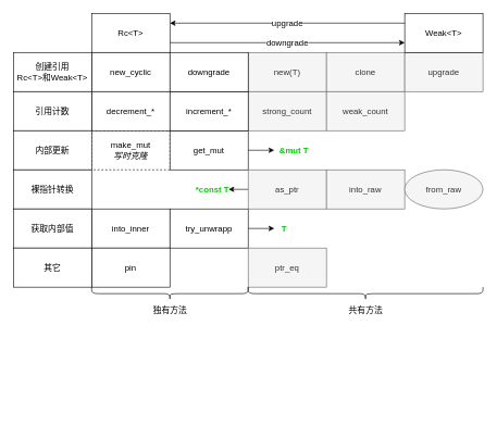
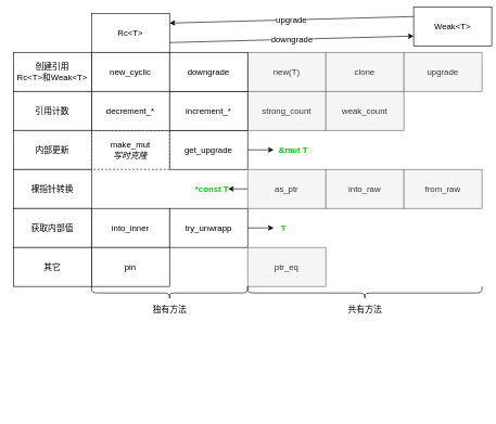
  <mxCell id="0" />
  <mxCell id="1" parent="0" />
  <mxCell id="2" value="Rc&amp;lt;T&amp;gt;" style="rounded=0;whiteSpace=wrap;html=1;fontSize=13;" vertex="1" parent="1"><mxGeometry x="140" y="20" width="120" height="60" as="geometry" /></mxCell>
  <mxCell id="3" value="new(T)" style="rounded=0;whiteSpace=wrap;html=1;fillColor=#f5f5f5;strokeColor=#666666;fontColor=#333333;fontSize=13;" vertex="1" parent="1"><mxGeometry x="380" y="80" width="120" height="60" as="geometry" /></mxCell>
  <mxCell id="4" value="new_cyclic" style="rounded=0;whiteSpace=wrap;html=1;fontSize=13;" vertex="1" parent="1"><mxGeometry x="140" y="80" width="120" height="60" as="geometry" /></mxCell>
  <mxCell id="5" value="into_inner" style="rounded=0;whiteSpace=wrap;html=1;fontSize=13;" vertex="1" parent="1"><mxGeometry x="140" y="320" width="120" height="60" as="geometry" /></mxCell>
  <mxCell id="6" value="try_unwrapp" style="rounded=0;whiteSpace=wrap;html=1;fontSize=13;" vertex="1" parent="1"><mxGeometry x="260" y="320" width="120" height="60" as="geometry" /></mxCell>
  <mxCell id="7" value="make_mut&lt;br&gt;&lt;i&gt;写时克隆&lt;/i&gt;" style="rounded=0;whiteSpace=wrap;html=1;fontSize=13;dashed=1;" vertex="1" parent="1"><mxGeometry x="140" y="200" width="120" height="60" as="geometry" /></mxCell>
- <mxCell id="8" value="get_mut" style="rounded=0;whiteSpace=wrap;html=1;fontSize=13;" vertex="1" parent="1"><mxGeometry x="260" y="200" width="120" height="60" as="geometry" /></mxCell>
+ <mxCell id="8" value="get_upgrade" style="rounded=0;whiteSpace=wrap;html=1;fontSize=13;" vertex="1" parent="1"><mxGeometry x="260" y="200" width="120" height="60" as="geometry" /></mxCell>
  <mxCell id="9" value="as_ptr" style="rounded=0;whiteSpace=wrap;html=1;fillColor=#f5f5f5;strokeColor=#666666;fontColor=#333333;fontSize=13;" vertex="1" parent="1"><mxGeometry x="380" y="260" width="120" height="60" as="geometry" /></mxCell>
  <mxCell id="10" value="into_raw" style="rounded=0;whiteSpace=wrap;html=1;fillColor=#f5f5f5;strokeColor=#666666;fontColor=#333333;fontSize=13;" vertex="1" parent="1"><mxGeometry x="500" y="260" width="120" height="60" as="geometry" /></mxCell>
- <mxCell id="11" value="from_raw" style="ellipse;whiteSpace=wrap;html=1;fillColor=#f5f5f5;strokeColor=#666666;fontColor=#333333;fontSize=13;" vertex="1" parent="1"><mxGeometry x="620" y="260" width="120" height="60" as="geometry" /></mxCell>
+ <mxCell id="11" value="from_raw" style="rounded=0;whiteSpace=wrap;html=1;fillColor=#f5f5f5;strokeColor=#666666;fontColor=#333333;fontSize=13;" vertex="1" parent="1"><mxGeometry x="620" y="260" width="120" height="60" as="geometry" /></mxCell>
  <mxCell id="12" value="strong_count" style="rounded=0;whiteSpace=wrap;html=1;fillColor=#f5f5f5;strokeColor=#666666;fontColor=#333333;fontSize=13;" vertex="1" parent="1"><mxGeometry x="380" y="140" width="120" height="60" as="geometry" /></mxCell>
  <mxCell id="13" value="decrement_*" style="rounded=0;whiteSpace=wrap;html=1;fontSize=13;" vertex="1" parent="1"><mxGeometry x="140" y="140" width="120" height="60" as="geometry" /></mxCell>
  <mxCell id="14" value="increment_*" style="rounded=0;whiteSpace=wrap;html=1;fontSize=13;" vertex="1" parent="1"><mxGeometry x="260" y="140" width="120" height="60" as="geometry" /></mxCell>
  <mxCell id="15" value="clone" style="rounded=0;whiteSpace=wrap;html=1;fillColor=#f5f5f5;strokeColor=#666666;fontColor=#333333;fontSize=13;" vertex="1" parent="1"><mxGeometry x="500" y="80" width="120" height="60" as="geometry" /></mxCell>
  <mxCell id="16" value="weak_count" style="rounded=0;whiteSpace=wrap;html=1;fillColor=#f5f5f5;strokeColor=#666666;fontColor=#333333;fontSize=13;" vertex="1" parent="1"><mxGeometry x="500" y="140" width="120" height="60" as="geometry" /></mxCell>
  <mxCell id="17" value="downgrade" style="rounded=0;whiteSpace=wrap;html=1;fontSize=13;" vertex="1" parent="1"><mxGeometry x="260" y="80" width="120" height="60" as="geometry" /></mxCell>
  <mxCell id="18" value="upgrade" style="rounded=0;whiteSpace=wrap;html=1;fillColor=#f5f5f5;strokeColor=#666666;fontColor=#333333;fontSize=13;" vertex="1" parent="1"><mxGeometry x="620" y="80" width="120" height="60" as="geometry" /></mxCell>
  <mxCell id="19" value="创建引用&lt;br style=&quot;font-size: 13px;&quot;&gt;Rc&amp;lt;T&amp;gt;和Weak&amp;lt;T&amp;gt;" style="rounded=0;whiteSpace=wrap;html=1;fontSize=13;" vertex="1" parent="1"><mxGeometry x="20" y="80" width="120" height="60" as="geometry" /></mxCell>
  <mxCell id="20" value="引用计数" style="rounded=0;whiteSpace=wrap;html=1;fontSize=13;" vertex="1" parent="1"><mxGeometry x="20" y="140" width="120" height="60" as="geometry" /></mxCell>
  <mxCell id="21" value="内部更新" style="rounded=0;whiteSpace=wrap;html=1;fontSize=13;" vertex="1" parent="1"><mxGeometry x="20" y="200" width="120" height="60" as="geometry" /></mxCell>
  <mxCell id="22" value="裸指针转换" style="rounded=0;whiteSpace=wrap;html=1;fontSize=13;" vertex="1" parent="1"><mxGeometry x="20" y="260" width="120" height="60" as="geometry" /></mxCell>
  <mxCell id="23" value="获取内部值" style="rounded=0;whiteSpace=wrap;html=1;fontSize=13;" vertex="1" parent="1"><mxGeometry x="20" y="320" width="120" height="60" as="geometry" /></mxCell>
  <mxCell id="24" value="ptr_eq" style="rounded=0;whiteSpace=wrap;html=1;fillColor=#f5f5f5;strokeColor=#666666;fontColor=#333333;fontSize=13;" vertex="1" parent="1"><mxGeometry x="380" y="380" width="120" height="60" as="geometry" /></mxCell>
  <mxCell id="25" value="pin" style="rounded=0;whiteSpace=wrap;html=1;fontSize=13;" vertex="1" parent="1"><mxGeometry x="140" y="380" width="120" height="60" as="geometry" /></mxCell>
  <mxCell id="26" value="其它" style="rounded=0;whiteSpace=wrap;html=1;fontSize=13;" vertex="1" parent="1"><mxGeometry x="20" y="380" width="120" height="60" as="geometry" /></mxCell>
- <mxCell id="27" value="Weak&amp;lt;T&amp;gt;" style="rounded=0;whiteSpace=wrap;html=1;fontSize=13;" vertex="1" parent="1"><mxGeometry x="620" y="20" width="120" height="60" as="geometry" /></mxCell>
+ <mxCell id="27" value="Weak&amp;lt;T&amp;gt;" style="rounded=0;whiteSpace=wrap;html=1;fontSize=13;" vertex="1" parent="1"><mxGeometry x="635" y="10" width="120" height="60" as="geometry" /></mxCell>
  <mxCell id="28" value="downgrade" style="endArrow=classic;html=1;rounded=0;exitX=1;exitY=0.75;exitDx=0;exitDy=0;entryX=0;entryY=0.75;entryDx=0;entryDy=0;fontSize=13;" edge="1" parent="1" source="2" target="27"><mxGeometry width="50" height="50" relative="1" as="geometry"><mxPoint x="330" y="360" as="sourcePoint" /><mxPoint x="380" y="310" as="targetPoint" /></mxGeometry></mxCell>
  <mxCell id="29" value="upgrade" style="endArrow=classic;html=1;rounded=0;exitX=0;exitY=0.25;exitDx=0;exitDy=0;entryX=1;entryY=0.25;entryDx=0;entryDy=0;fontSize=13;" edge="1" parent="1" source="27" target="2"><mxGeometry width="50" height="50" relative="1" as="geometry"><mxPoint x="330" y="360" as="sourcePoint" /><mxPoint x="380" y="310" as="targetPoint" /></mxGeometry></mxCell>
  <mxCell id="30" value="" style="endArrow=classic;html=1;rounded=0;exitX=1;exitY=0.5;exitDx=0;exitDy=0;fontSize=13;" edge="1" parent="1" source="8"><mxGeometry width="50" height="50" relative="1" as="geometry"><mxPoint x="330" y="360" as="sourcePoint" /><mxPoint x="420" y="230" as="targetPoint" /></mxGeometry></mxCell>
  <mxCell id="31" value="&lt;b&gt;&lt;font color=&quot;#00cc00&quot;&gt;&amp;amp;mut T&lt;/font&gt;&lt;/b&gt;" style="text;html=1;align=center;verticalAlign=middle;resizable=0;points=[];autosize=1;strokeColor=none;fillColor=none;fontSize=13;fontColor=#4D9900;" vertex="1" parent="1"><mxGeometry x="415" y="215" width="70" height="30" as="geometry" /></mxCell>
  <mxCell id="32" value="" style="endArrow=classic;html=1;rounded=0;exitX=1;exitY=0.5;exitDx=0;exitDy=0;fontSize=13;" edge="1" parent="1" source="6"><mxGeometry width="50" height="50" relative="1" as="geometry"><mxPoint x="390" y="240" as="sourcePoint" /><mxPoint x="420" y="350" as="targetPoint" /></mxGeometry></mxCell>
  <mxCell id="33" value="&lt;font color=&quot;#00cc00&quot;&gt;&lt;b&gt;T&lt;/b&gt;&lt;/font&gt;" style="text;html=1;align=center;verticalAlign=middle;resizable=0;points=[];autosize=1;strokeColor=none;fillColor=none;fontSize=13;" vertex="1" parent="1"><mxGeometry x="420" y="335" width="30" height="30" as="geometry" /></mxCell>
  <mxCell id="34" value="" style="endArrow=classic;html=1;rounded=0;exitX=0;exitY=0.5;exitDx=0;exitDy=0;fontSize=13;" edge="1" parent="1" source="9"><mxGeometry width="50" height="50" relative="1" as="geometry"><mxPoint x="330" y="360" as="sourcePoint" /><mxPoint x="350" y="290" as="targetPoint" /></mxGeometry></mxCell>
  <mxCell id="35" value="&lt;b&gt;&lt;font color=&quot;#00cc00&quot;&gt;*const T&lt;/font&gt;&lt;/b&gt;" style="text;html=1;align=center;verticalAlign=middle;resizable=0;points=[];autosize=1;strokeColor=none;fillColor=none;fontSize=13;" vertex="1" parent="1"><mxGeometry x="290" y="275" width="70" height="30" as="geometry" /></mxCell>
  <mxCell id="36" value="" style="shape=curlyBracket;whiteSpace=wrap;html=1;rounded=1;labelPosition=left;verticalLabelPosition=middle;align=right;verticalAlign=middle;rotation=-90;fontSize=13;" vertex="1" parent="1"><mxGeometry x="250" y="330" width="20" height="240" as="geometry" /></mxCell>
  <mxCell id="37" value="" style="shape=curlyBracket;whiteSpace=wrap;html=1;rounded=1;labelPosition=left;verticalLabelPosition=middle;align=right;verticalAlign=middle;rotation=-90;fontSize=13;" vertex="1" parent="1"><mxGeometry x="550" y="270" width="20" height="360" as="geometry" /></mxCell>
  <mxCell id="38" value="独有方法" style="text;html=1;align=center;verticalAlign=middle;resizable=0;points=[];autosize=1;strokeColor=none;fillColor=none;fontSize=13;" vertex="1" parent="1"><mxGeometry x="220" y="460" width="80" height="30" as="geometry" /></mxCell>
  <mxCell id="39" value="共有方法" style="text;html=1;align=center;verticalAlign=middle;resizable=0;points=[];autosize=1;strokeColor=none;fillColor=none;fontSize=13;" vertex="1" parent="1"><mxGeometry x="520" y="460" width="80" height="30" as="geometry" /></mxCell>
